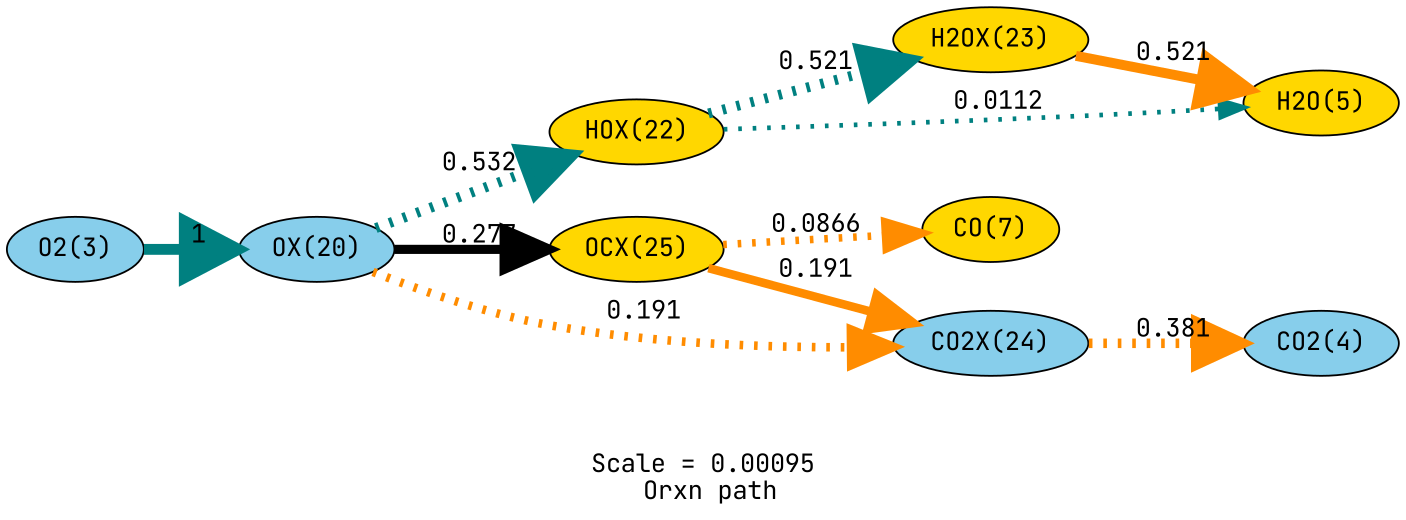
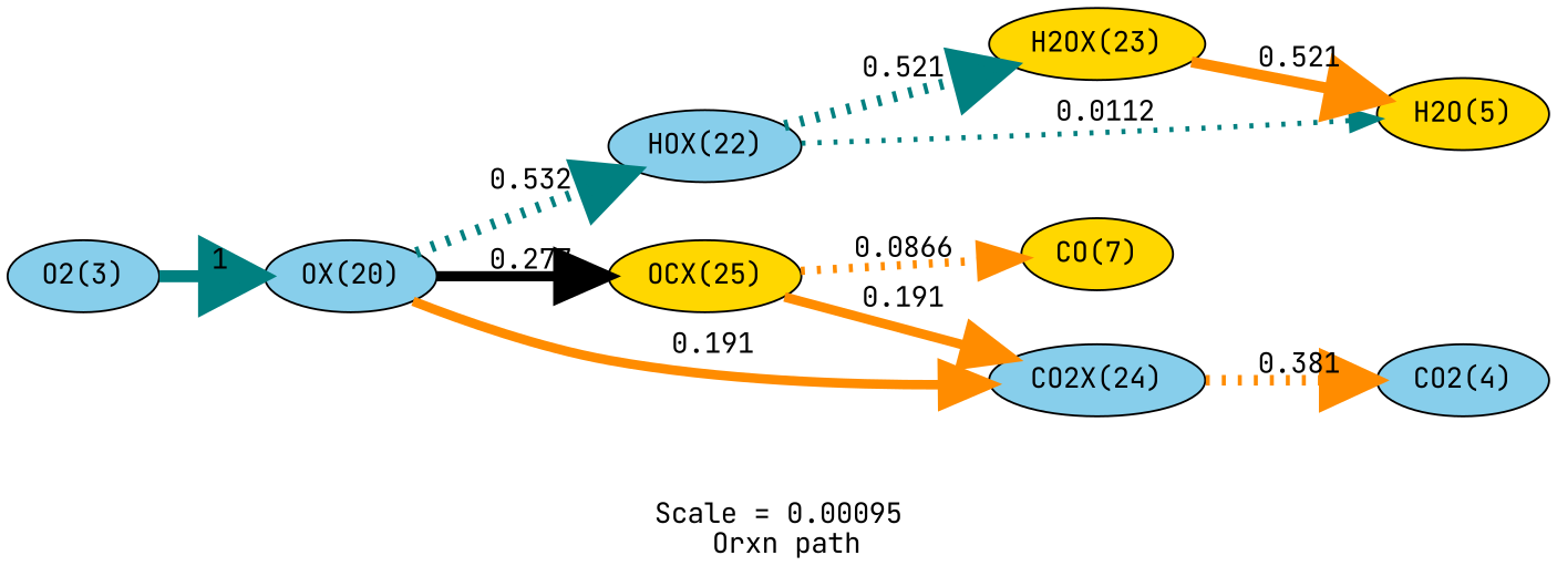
  digraph {
    fontname="JetBrains Mono"
    label="Scale = 0.00095\l Orxn path"
    rankdir=LR
    node [fillcolor=gold fontname="JetBrains Mono" style=filled]
    edge [arrowsize=2.37 color=darkorange fontname="JetBrains Mono" penwidth=4.75 style=dotted]
    n1 [fillcolor=skyblue label="O2(3)"]
    n2 [fillcolor=skyblue label="OX(20)"]
-   n3 [label="HOX(22)"]
+   n3 [fillcolor=skyblue label="HOX(22)"]
    n4 [label="OCX(25)"]
    n5 [fillcolor=skyblue label="CO2X(24)"]
    n6 [label="H2O(5)"]
    n7 [label="H2OX(23)"]
    n8 [label="CO(7)"]
    n9 [fillcolor=skyblue label="CO2(4)"]
    n1 -> n2 [arrowsize=3 color=teal label=" 1" penwidth=6 style=bold]
    n2 -> n3 [arrowsize=2.76 color=teal label=" 0.532" penwidth=5.52]
    n2 -> n4 [arrowsize=2.52 color=black label=" 0.277" penwidth=5.03 style=bold]
-   n2 -> n5 [label=" 0.191"]
+   n2 -> n5 [label=" 0.191" style=bold]
    n3 -> n6 [arrowsize=1.31 color=teal label=" 0.0112" penwidth=2.61]
    n3 -> n7 [arrowsize=2.75 color=teal label=" 0.521" penwidth=5.51]
    n4 -> n5 [label=" 0.191" style=solid]
    n4 -> n8 [arrowsize=2.08 label=" 0.0866" penwidth=4.15]
    n5 -> n9 [arrowsize=2.64 label=" 0.381" penwidth=5.27]
    n7 -> n6 [arrowsize=2.75 label=" 0.521" penwidth=5.51 style=bold]
  }
